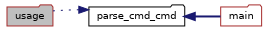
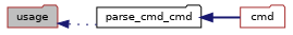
  digraph {
    rankdir=LR
    node [color=brown fillcolor=white fontname=Helvetica fontsize=10 shape=folder style=filled]
    edge [color=midnightblue dir=back fontname=Helvetica fontsize=10 labelfontname=Helvetica labelfontsize=10]
    n1 [fillcolor=grey75 fontcolor=black height=0.2 label=usage width=0.4]
    n2 [color=black height=0.2 label=parse_cmd_cmd width=0.4]
-   n3 [height=0.2 label=main width=0.4]
-   n2 -> n1 [style=dotted]
+   n3 [height=0.2 label=cmd width=0.4]
+   n1 -> n2 [style=dotted]
    n2 -> n3 [style=bold]
  }
